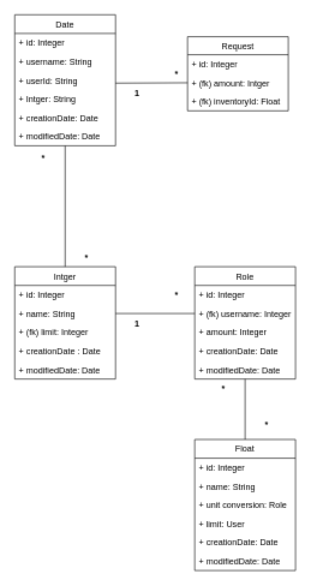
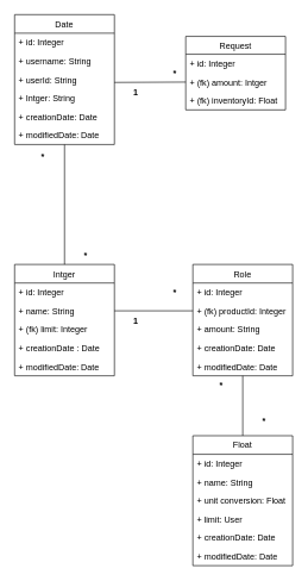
  <mxCell id="0" />
  <mxCell id="1" parent="0" />
  <mxCell id="2" value="" style="endArrow=none;html=1;exitX=1;exitY=0.5;exitDx=0;exitDy=0;entryX=0;entryY=0.5;entryDx=0;entryDy=0;" edge="1" parent="1" source="30" target="24"><mxGeometry width="50" height="50" relative="1" as="geometry"><mxPoint x="220" y="330" as="sourcePoint" /><mxPoint x="270" y="280" as="targetPoint" /></mxGeometry></mxCell>
  <mxCell id="3" value="" style="endArrow=none;html=1;exitX=0.5;exitY=0;exitDx=0;exitDy=0;" edge="1" parent="1" source="15" target="27"><mxGeometry width="50" height="50" relative="1" as="geometry"><mxPoint x="370" y="400" as="sourcePoint" /><mxPoint x="420" y="350" as="targetPoint" /></mxGeometry></mxCell>
  <mxCell id="4" value="Date" style="swimlane;fontStyle=0;childLayout=stackLayout;horizontal=1;startSize=26;fillColor=none;horizontalStack=0;resizeParent=1;resizeParentMax=0;resizeLast=0;collapsible=1;marginBottom=0;" vertex="1" parent="1"><mxGeometry x="20" y="20" width="140" height="182" as="geometry" /></mxCell>
  <mxCell id="5" value="+ id: Integer" style="text;strokeColor=none;fillColor=none;align=left;verticalAlign=top;spacingLeft=4;spacingRight=4;overflow=hidden;rotatable=0;points=[[0,0.5],[1,0.5]];portConstraint=eastwest;" vertex="1" parent="4"><mxGeometry y="26" width="140" height="26" as="geometry" /></mxCell>
  <mxCell id="6" value="+ username: String" style="text;strokeColor=none;fillColor=none;align=left;verticalAlign=top;spacingLeft=4;spacingRight=4;overflow=hidden;rotatable=0;points=[[0,0.5],[1,0.5]];portConstraint=eastwest;" vertex="1" parent="4"><mxGeometry y="52" width="140" height="26" as="geometry" /></mxCell>
  <mxCell id="7" value="+ userId: String" style="text;strokeColor=none;fillColor=none;align=left;verticalAlign=top;spacingLeft=4;spacingRight=4;overflow=hidden;rotatable=0;points=[[0,0.5],[1,0.5]];portConstraint=eastwest;" vertex="1" parent="4"><mxGeometry y="78" width="140" height="26" as="geometry" /></mxCell>
  <mxCell id="8" value="+ Intger: String" style="text;strokeColor=none;fillColor=none;align=left;verticalAlign=top;spacingLeft=4;spacingRight=4;overflow=hidden;rotatable=0;points=[[0,0.5],[1,0.5]];portConstraint=eastwest;" vertex="1" parent="4"><mxGeometry y="104" width="140" height="26" as="geometry" /></mxCell>
  <mxCell id="9" value="+ creationDate: Date" style="text;strokeColor=none;fillColor=none;align=left;verticalAlign=top;spacingLeft=4;spacingRight=4;overflow=hidden;rotatable=0;points=[[0,0.5],[1,0.5]];portConstraint=eastwest;" vertex="1" parent="4"><mxGeometry y="130" width="140" height="26" as="geometry" /></mxCell>
  <mxCell id="10" value="+ modifiedDate: Date" style="text;strokeColor=none;fillColor=none;align=left;verticalAlign=top;spacingLeft=4;spacingRight=4;overflow=hidden;rotatable=0;points=[[0,0.5],[1,0.5]];portConstraint=eastwest;" vertex="1" parent="4"><mxGeometry y="156" width="140" height="26" as="geometry" /></mxCell>
  <mxCell id="11" value="" style="endArrow=none;html=1;entryX=0;entryY=0.5;entryDx=0;entryDy=0;" edge="1" parent="1" target="42"><mxGeometry width="50" height="50" relative="1" as="geometry"><mxPoint x="160" y="115" as="sourcePoint" /><mxPoint x="230" y="90" as="targetPoint" /></mxGeometry></mxCell>
  <mxCell id="12" value="" style="endArrow=none;html=1;exitX=0.5;exitY=0;exitDx=0;exitDy=0;" edge="1" parent="1" source="28" target="10"><mxGeometry width="50" height="50" relative="1" as="geometry"><mxPoint x="60" y="260" as="sourcePoint" /><mxPoint x="110" y="210" as="targetPoint" /></mxGeometry></mxCell>
  <mxCell id="13" value="&lt;b&gt;*&lt;/b&gt;" style="text;html=1;strokeColor=none;fillColor=none;align=center;verticalAlign=middle;whiteSpace=wrap;rounded=0;" vertex="1" parent="1"><mxGeometry x="225" y="92" width="40" height="20" as="geometry" /></mxCell>
  <mxCell id="14" value="&lt;b&gt;1&lt;/b&gt;" style="text;html=1;strokeColor=none;fillColor=none;align=center;verticalAlign=middle;whiteSpace=wrap;rounded=0;" vertex="1" parent="1"><mxGeometry x="170" y="120" width="40" height="20" as="geometry" /></mxCell>
  <mxCell id="15" value="Float" style="swimlane;fontStyle=0;childLayout=stackLayout;horizontal=1;startSize=26;fillColor=none;horizontalStack=0;resizeParent=1;resizeParentMax=0;resizeLast=0;collapsible=1;marginBottom=0;" vertex="1" parent="1"><mxGeometry x="270" y="610" width="140" height="182" as="geometry" /></mxCell>
  <mxCell id="16" value="+ id: Integer" style="text;strokeColor=none;fillColor=none;align=left;verticalAlign=top;spacingLeft=4;spacingRight=4;overflow=hidden;rotatable=0;points=[[0,0.5],[1,0.5]];portConstraint=eastwest;" vertex="1" parent="15"><mxGeometry y="26" width="140" height="26" as="geometry" /></mxCell>
  <mxCell id="17" value="+ name: String" style="text;strokeColor=none;fillColor=none;align=left;verticalAlign=top;spacingLeft=4;spacingRight=4;overflow=hidden;rotatable=0;points=[[0,0.5],[1,0.5]];portConstraint=eastwest;" vertex="1" parent="15"><mxGeometry y="52" width="140" height="26" as="geometry" /></mxCell>
- <mxCell id="18" value="+ unit conversion: Role" style="text;strokeColor=none;fillColor=none;align=left;verticalAlign=top;spacingLeft=4;spacingRight=4;overflow=hidden;rotatable=0;points=[[0,0.5],[1,0.5]];portConstraint=eastwest;" vertex="1" parent="15"><mxGeometry y="78" width="140" height="26" as="geometry" /></mxCell>
+ <mxCell id="18" value="+ unit conversion: Float" style="text;strokeColor=none;fillColor=none;align=left;verticalAlign=top;spacingLeft=4;spacingRight=4;overflow=hidden;rotatable=0;points=[[0,0.5],[1,0.5]];portConstraint=eastwest;" vertex="1" parent="15"><mxGeometry y="78" width="140" height="26" as="geometry" /></mxCell>
  <mxCell id="19" value="+ limit: User" style="text;strokeColor=none;fillColor=none;align=left;verticalAlign=top;spacingLeft=4;spacingRight=4;overflow=hidden;rotatable=0;points=[[0,0.5],[1,0.5]];portConstraint=eastwest;" vertex="1" parent="15"><mxGeometry y="104" width="140" height="26" as="geometry" /></mxCell>
  <mxCell id="20" value="+ creationDate: Date" style="text;strokeColor=none;fillColor=none;align=left;verticalAlign=top;spacingLeft=4;spacingRight=4;overflow=hidden;rotatable=0;points=[[0,0.5],[1,0.5]];portConstraint=eastwest;" vertex="1" parent="15"><mxGeometry y="130" width="140" height="26" as="geometry" /></mxCell>
  <mxCell id="21" value="+ modifiedDate: Date" style="text;strokeColor=none;fillColor=none;align=left;verticalAlign=top;spacingLeft=4;spacingRight=4;overflow=hidden;rotatable=0;points=[[0,0.5],[1,0.5]];portConstraint=eastwest;" vertex="1" parent="15"><mxGeometry y="156" width="140" height="26" as="geometry" /></mxCell>
  <mxCell id="22" value="Role" style="swimlane;fontStyle=0;childLayout=stackLayout;horizontal=1;startSize=26;fillColor=none;horizontalStack=0;resizeParent=1;resizeParentMax=0;resizeLast=0;collapsible=1;marginBottom=0;" vertex="1" parent="1"><mxGeometry x="270" y="370" width="140" height="156" as="geometry" /></mxCell>
  <mxCell id="23" value="+ id: Integer" style="text;strokeColor=none;fillColor=none;align=left;verticalAlign=top;spacingLeft=4;spacingRight=4;overflow=hidden;rotatable=0;points=[[0,0.5],[1,0.5]];portConstraint=eastwest;" vertex="1" parent="22"><mxGeometry y="26" width="140" height="26" as="geometry" /></mxCell>
- <mxCell id="24" value="+ (fk) username: Integer" style="text;strokeColor=none;fillColor=none;align=left;verticalAlign=top;spacingLeft=4;spacingRight=4;overflow=hidden;rotatable=0;points=[[0,0.5],[1,0.5]];portConstraint=eastwest;" vertex="1" parent="22"><mxGeometry y="52" width="140" height="26" as="geometry" /></mxCell>
- <mxCell id="25" value="+ amount: Integer" style="text;strokeColor=none;fillColor=none;align=left;verticalAlign=top;spacingLeft=4;spacingRight=4;overflow=hidden;rotatable=0;points=[[0,0.5],[1,0.5]];portConstraint=eastwest;" vertex="1" parent="22"><mxGeometry y="78" width="140" height="26" as="geometry" /></mxCell>
+ <mxCell id="24" value="+ (fk) productId: Integer" style="text;strokeColor=none;fillColor=none;align=left;verticalAlign=top;spacingLeft=4;spacingRight=4;overflow=hidden;rotatable=0;points=[[0,0.5],[1,0.5]];portConstraint=eastwest;" vertex="1" parent="22"><mxGeometry y="52" width="140" height="26" as="geometry" /></mxCell>
+ <mxCell id="25" value="+ amount: String" style="text;strokeColor=none;fillColor=none;align=left;verticalAlign=top;spacingLeft=4;spacingRight=4;overflow=hidden;rotatable=0;points=[[0,0.5],[1,0.5]];portConstraint=eastwest;" vertex="1" parent="22"><mxGeometry y="78" width="140" height="26" as="geometry" /></mxCell>
  <mxCell id="26" value="+ creationDate: Date" style="text;strokeColor=none;fillColor=none;align=left;verticalAlign=top;spacingLeft=4;spacingRight=4;overflow=hidden;rotatable=0;points=[[0,0.5],[1,0.5]];portConstraint=eastwest;" vertex="1" parent="22"><mxGeometry y="104" width="140" height="26" as="geometry" /></mxCell>
  <mxCell id="27" value="+ modifiedDate: Date" style="text;strokeColor=none;fillColor=none;align=left;verticalAlign=top;spacingLeft=4;spacingRight=4;overflow=hidden;rotatable=0;points=[[0,0.5],[1,0.5]];portConstraint=eastwest;" vertex="1" parent="22"><mxGeometry y="130" width="140" height="26" as="geometry" /></mxCell>
  <mxCell id="28" value="Intger" style="swimlane;fontStyle=0;childLayout=stackLayout;horizontal=1;startSize=26;fillColor=none;horizontalStack=0;resizeParent=1;resizeParentMax=0;resizeLast=0;collapsible=1;marginBottom=0;" vertex="1" parent="1"><mxGeometry x="20" y="370" width="140" height="156" as="geometry" /></mxCell>
  <mxCell id="29" value="+ id: Integer" style="text;strokeColor=none;fillColor=none;align=left;verticalAlign=top;spacingLeft=4;spacingRight=4;overflow=hidden;rotatable=0;points=[[0,0.5],[1,0.5]];portConstraint=eastwest;" vertex="1" parent="28"><mxGeometry y="26" width="140" height="26" as="geometry" /></mxCell>
  <mxCell id="30" value="+ name: String" style="text;strokeColor=none;fillColor=none;align=left;verticalAlign=top;spacingLeft=4;spacingRight=4;overflow=hidden;rotatable=0;points=[[0,0.5],[1,0.5]];portConstraint=eastwest;" vertex="1" parent="28"><mxGeometry y="52" width="140" height="26" as="geometry" /></mxCell>
  <mxCell id="31" value="+ (fk) limit: Integer" style="text;strokeColor=none;fillColor=none;align=left;verticalAlign=top;spacingLeft=4;spacingRight=4;overflow=hidden;rotatable=0;points=[[0,0.5],[1,0.5]];portConstraint=eastwest;" vertex="1" parent="28"><mxGeometry y="78" width="140" height="26" as="geometry" /></mxCell>
  <mxCell id="32" value="+ creationDate : Date" style="text;strokeColor=none;fillColor=none;align=left;verticalAlign=top;spacingLeft=4;spacingRight=4;overflow=hidden;rotatable=0;points=[[0,0.5],[1,0.5]];portConstraint=eastwest;" vertex="1" parent="28"><mxGeometry y="104" width="140" height="26" as="geometry" /></mxCell>
  <mxCell id="33" value="+ modifiedDate: Date" style="text;strokeColor=none;fillColor=none;align=left;verticalAlign=top;spacingLeft=4;spacingRight=4;overflow=hidden;rotatable=0;points=[[0,0.5],[1,0.5]];portConstraint=eastwest;" vertex="1" parent="28"><mxGeometry y="130" width="140" height="26" as="geometry" /></mxCell>
  <mxCell id="34" value="&lt;b&gt;*&lt;/b&gt;" style="text;html=1;strokeColor=none;fillColor=none;align=center;verticalAlign=middle;whiteSpace=wrap;rounded=0;" vertex="1" parent="1"><mxGeometry x="40" y="210" width="40" height="20" as="geometry" /></mxCell>
  <mxCell id="35" value="&lt;b&gt;*&lt;/b&gt;" style="text;html=1;strokeColor=none;fillColor=none;align=center;verticalAlign=middle;whiteSpace=wrap;rounded=0;" vertex="1" parent="1"><mxGeometry x="100" y="348" width="40" height="20" as="geometry" /></mxCell>
  <mxCell id="36" value="&lt;b&gt;*&lt;/b&gt;" style="text;html=1;strokeColor=none;fillColor=none;align=center;verticalAlign=middle;whiteSpace=wrap;rounded=0;" vertex="1" parent="1"><mxGeometry x="225" y="400" width="40" height="20" as="geometry" /></mxCell>
  <mxCell id="37" value="&lt;b&gt;1&lt;/b&gt;" style="text;html=1;strokeColor=none;fillColor=none;align=center;verticalAlign=middle;whiteSpace=wrap;rounded=0;" vertex="1" parent="1"><mxGeometry x="170" y="440" width="40" height="20" as="geometry" /></mxCell>
  <mxCell id="38" value="&lt;b&gt;*&lt;/b&gt;" style="text;html=1;strokeColor=none;fillColor=none;align=center;verticalAlign=middle;whiteSpace=wrap;rounded=0;" vertex="1" parent="1"><mxGeometry x="290" y="530" width="40" height="20" as="geometry" /></mxCell>
  <mxCell id="39" value="&lt;b&gt;*&lt;/b&gt;" style="text;html=1;strokeColor=none;fillColor=none;align=center;verticalAlign=middle;whiteSpace=wrap;rounded=0;" vertex="1" parent="1"><mxGeometry x="350" y="580" width="40" height="20" as="geometry" /></mxCell>
  <mxCell id="40" value="Request" style="swimlane;fontStyle=0;childLayout=stackLayout;horizontal=1;startSize=25;fillColor=none;horizontalStack=0;resizeParent=1;resizeParentMax=0;resizeLast=0;collapsible=1;marginBottom=0;" vertex="1" parent="1"><mxGeometry x="260" y="50.5" width="140" height="103" as="geometry" /></mxCell>
  <mxCell id="41" value="+ id: Integer" style="text;strokeColor=none;fillColor=none;align=left;verticalAlign=top;spacingLeft=4;spacingRight=4;overflow=hidden;rotatable=0;points=[[0,0.5],[1,0.5]];portConstraint=eastwest;" vertex="1" parent="40"><mxGeometry y="25" width="140" height="26" as="geometry" /></mxCell>
  <mxCell id="42" value="+ (fk) amount: Intger" style="text;strokeColor=none;fillColor=none;align=left;verticalAlign=top;spacingLeft=4;spacingRight=4;overflow=hidden;rotatable=0;points=[[0,0.5],[1,0.5]];portConstraint=eastwest;" vertex="1" parent="40"><mxGeometry y="51" width="140" height="26" as="geometry" /></mxCell>
  <mxCell id="43" value="+ (fk) inventoryId: Float" style="text;strokeColor=none;fillColor=none;align=left;verticalAlign=top;spacingLeft=4;spacingRight=4;overflow=hidden;rotatable=0;points=[[0,0.5],[1,0.5]];portConstraint=eastwest;" vertex="1" parent="40"><mxGeometry y="77" width="140" height="26" as="geometry" /></mxCell>
